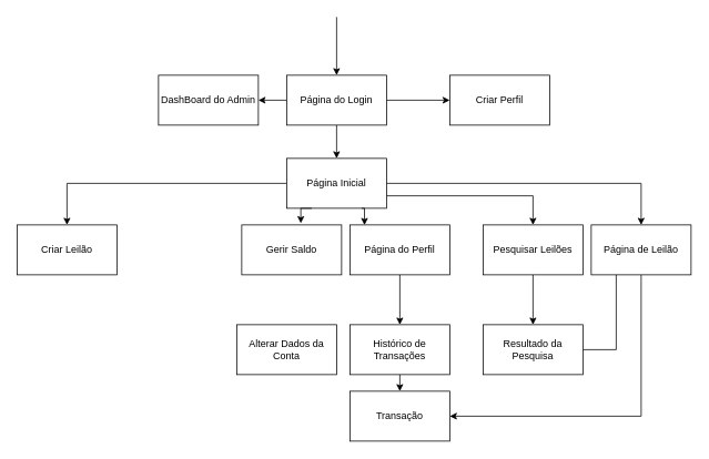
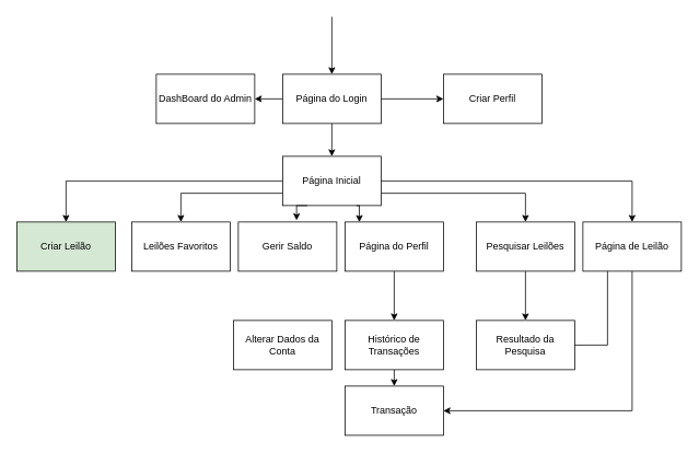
  <mxCell id="0" />
  <mxCell id="1" parent="0" />
  <mxCell id="2" style="edgeStyle=orthogonalEdgeStyle;rounded=0;orthogonalLoop=1;jettySize=auto;html=1;exitX=0;exitY=0.5;exitDx=0;exitDy=0;entryX=1;entryY=0.5;entryDx=0;entryDy=0;" parent="1" source="5" target="8" edge="1"><mxGeometry relative="1" as="geometry" /></mxCell>
  <mxCell id="3" style="edgeStyle=orthogonalEdgeStyle;rounded=0;orthogonalLoop=1;jettySize=auto;html=1;exitX=1;exitY=0.5;exitDx=0;exitDy=0;entryX=0;entryY=0.5;entryDx=0;entryDy=0;" parent="1" source="5" target="7" edge="1"><mxGeometry relative="1" as="geometry" /></mxCell>
  <mxCell id="4" value="" style="edgeStyle=orthogonalEdgeStyle;rounded=0;orthogonalLoop=1;jettySize=auto;html=1;" parent="1" source="5" target="13" edge="1"><mxGeometry relative="1" as="geometry" /></mxCell>
  <mxCell id="5" value="Página do Login" style="rounded=0;whiteSpace=wrap;html=1;" parent="1" vertex="1"><mxGeometry x="344" y="90" width="120" height="60" as="geometry" /></mxCell>
  <mxCell id="6" value="" style="endArrow=classic;html=1;rounded=0;entryX=0.5;entryY=0;entryDx=0;entryDy=0;" parent="1" target="5" edge="1"><mxGeometry width="50" height="50" relative="1" as="geometry"><mxPoint x="404" y="20" as="sourcePoint" /><mxPoint x="470" y="230" as="targetPoint" /><Array as="points"><mxPoint x="404" y="20" /></Array></mxGeometry></mxCell>
  <mxCell id="7" value="Criar Perfil" style="rounded=0;whiteSpace=wrap;html=1;" parent="1" vertex="1"><mxGeometry x="540" y="90" width="120" height="60" as="geometry" /></mxCell>
  <mxCell id="8" value="DashBoard do Admin" style="rounded=0;whiteSpace=wrap;html=1;" parent="1" vertex="1"><mxGeometry x="190" y="90" width="120" height="60" as="geometry" /></mxCell>
  <mxCell id="9" style="edgeStyle=orthogonalEdgeStyle;rounded=0;orthogonalLoop=1;jettySize=auto;html=1;exitX=0;exitY=0.5;exitDx=0;exitDy=0;entryX=0.5;entryY=0;entryDx=0;entryDy=0;" parent="1" source="13" target="14" edge="1"><mxGeometry relative="1" as="geometry" /></mxCell>
+ <mxCell id="10" style="edgeStyle=orthogonalEdgeStyle;rounded=0;orthogonalLoop=1;jettySize=auto;html=1;exitX=0;exitY=0.75;exitDx=0;exitDy=0;entryX=0.5;entryY=0;entryDx=0;entryDy=0;" parent="1" source="13" target="15" edge="1"><mxGeometry relative="1" as="geometry" /></mxCell>
  <mxCell id="11" style="edgeStyle=orthogonalEdgeStyle;rounded=0;orthogonalLoop=1;jettySize=auto;html=1;exitX=1;exitY=0.75;exitDx=0;exitDy=0;entryX=0.5;entryY=0;entryDx=0;entryDy=0;" parent="1" source="13" target="20" edge="1"><mxGeometry relative="1" as="geometry" /></mxCell>
  <mxCell id="12" style="edgeStyle=orthogonalEdgeStyle;rounded=0;orthogonalLoop=1;jettySize=auto;html=1;exitX=1;exitY=0.5;exitDx=0;exitDy=0;entryX=0.5;entryY=0;entryDx=0;entryDy=0;" parent="1" source="13" target="22" edge="1"><mxGeometry relative="1" as="geometry" /></mxCell>
  <mxCell id="13" value="Página Inicial" style="rounded=0;whiteSpace=wrap;html=1;" parent="1" vertex="1"><mxGeometry x="344" y="190" width="120" height="60" as="geometry" /></mxCell>
- <mxCell id="14" value="Criar Leilão" style="rounded=0;whiteSpace=wrap;html=1;" parent="1" vertex="1"><mxGeometry x="20" y="270" width="120" height="60" as="geometry" /></mxCell>
+ <mxCell id="14" value="Criar Leilão" style="rounded=0;whiteSpace=wrap;html=1;fillColor=#d5e8d4;" parent="1" vertex="1"><mxGeometry x="20" y="270" width="120" height="60" as="geometry" /></mxCell>
+ <mxCell id="15" value="Leilões Favoritos" style="rounded=0;whiteSpace=wrap;html=1;" parent="1" vertex="1"><mxGeometry x="160" y="270" width="120" height="60" as="geometry" /></mxCell>
  <mxCell id="16" value="Gerir Saldo" style="rounded=0;whiteSpace=wrap;html=1;" parent="1" vertex="1"><mxGeometry x="290" y="270" width="120" height="60" as="geometry" /></mxCell>
  <mxCell id="17" style="edgeStyle=orthogonalEdgeStyle;rounded=0;orthogonalLoop=1;jettySize=auto;html=1;exitX=0.5;exitY=1;exitDx=0;exitDy=0;entryX=0.5;entryY=0;entryDx=0;entryDy=0;" parent="1" source="18" target="27" edge="1"><mxGeometry relative="1" as="geometry" /></mxCell>
  <mxCell id="18" value="Página do Perfil" style="rounded=0;whiteSpace=wrap;html=1;" parent="1" vertex="1"><mxGeometry x="420" y="270" width="120" height="60" as="geometry" /></mxCell>
  <mxCell id="19" style="edgeStyle=orthogonalEdgeStyle;rounded=0;orthogonalLoop=1;jettySize=auto;html=1;exitX=0.5;exitY=1;exitDx=0;exitDy=0;entryX=0.5;entryY=0;entryDx=0;entryDy=0;" parent="1" source="20" target="29" edge="1"><mxGeometry relative="1" as="geometry" /></mxCell>
  <mxCell id="20" value="Pesquisar Leilões" style="rounded=0;whiteSpace=wrap;html=1;" parent="1" vertex="1"><mxGeometry x="580" y="270" width="120" height="60" as="geometry" /></mxCell>
  <mxCell id="21" style="edgeStyle=orthogonalEdgeStyle;rounded=0;orthogonalLoop=1;jettySize=auto;html=1;exitX=0.5;exitY=1;exitDx=0;exitDy=0;entryX=1;entryY=0.5;entryDx=0;entryDy=0;" edge="1" parent="1" source="22" target="30"><mxGeometry relative="1" as="geometry" /></mxCell>
  <mxCell id="22" value="Página de Leilão" style="rounded=0;whiteSpace=wrap;html=1;" parent="1" vertex="1"><mxGeometry x="710" y="270" width="120" height="60" as="geometry" /></mxCell>
  <mxCell id="23" style="edgeStyle=orthogonalEdgeStyle;rounded=0;orthogonalLoop=1;jettySize=auto;html=1;exitX=0.25;exitY=1;exitDx=0;exitDy=0;entryX=0.592;entryY=-0.033;entryDx=0;entryDy=0;entryPerimeter=0;" parent="1" source="13" target="16" edge="1"><mxGeometry relative="1" as="geometry" /></mxCell>
  <mxCell id="24" style="edgeStyle=orthogonalEdgeStyle;rounded=0;orthogonalLoop=1;jettySize=auto;html=1;exitX=0.75;exitY=1;exitDx=0;exitDy=0;entryX=0.146;entryY=0.002;entryDx=0;entryDy=0;entryPerimeter=0;" parent="1" source="13" target="18" edge="1"><mxGeometry relative="1" as="geometry" /></mxCell>
  <mxCell id="25" value="Alterar Dados da Conta" style="rounded=0;whiteSpace=wrap;html=1;" parent="1" vertex="1"><mxGeometry x="284" y="390" width="120" height="60" as="geometry" /></mxCell>
  <mxCell id="26" style="edgeStyle=orthogonalEdgeStyle;rounded=0;orthogonalLoop=1;jettySize=auto;html=1;exitX=0.5;exitY=1;exitDx=0;exitDy=0;entryX=0.5;entryY=0;entryDx=0;entryDy=0;" parent="1" source="27" target="30" edge="1"><mxGeometry relative="1" as="geometry" /></mxCell>
  <mxCell id="27" value="Histórico de Transações" style="rounded=0;whiteSpace=wrap;html=1;" parent="1" vertex="1"><mxGeometry x="420" y="390" width="120" height="60" as="geometry" /></mxCell>
  <mxCell id="28" style="edgeStyle=orthogonalEdgeStyle;rounded=0;orthogonalLoop=1;jettySize=auto;html=1;exitX=1;exitY=0.5;exitDx=0;exitDy=0;entryX=0.25;entryY=1;entryDx=0;entryDy=0;endArrow=none;" edge="1" parent="1" source="29" target="22"><mxGeometry relative="1" as="geometry" /></mxCell>
  <mxCell id="29" value="Resultado da Pesquisa" style="rounded=0;whiteSpace=wrap;html=1;" parent="1" vertex="1"><mxGeometry x="580" y="390" width="120" height="60" as="geometry" /></mxCell>
  <mxCell id="30" value="Transação" style="rounded=0;whiteSpace=wrap;html=1;" parent="1" vertex="1"><mxGeometry x="420" y="470" width="120" height="60" as="geometry" /></mxCell>
